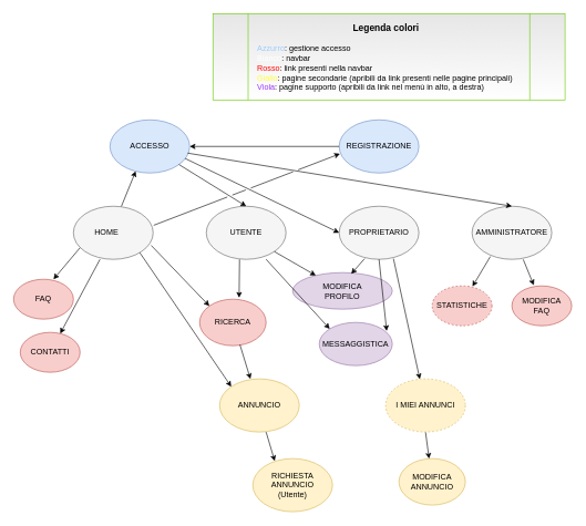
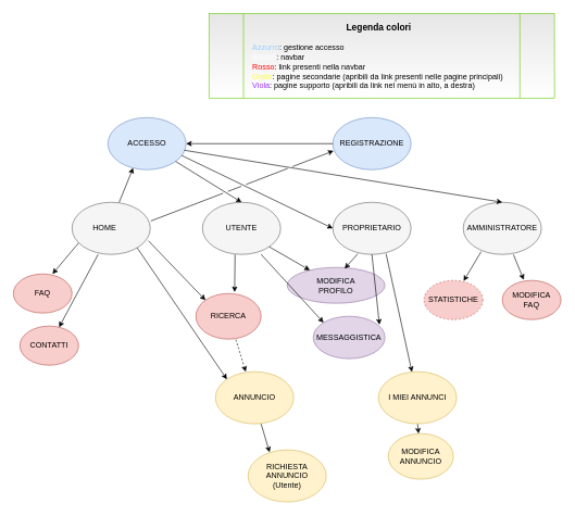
  <mxCell id="0" />
  <mxCell id="1" parent="0" />
  <mxCell id="2" value="" style="ellipse;whiteSpace=wrap;html=1;fillColor=#f5f5f5;strokeColor=#666666;fontColor=#333333;" parent="1" vertex="1"><mxGeometry x="110" y="310" width="120" height="80" as="geometry" /></mxCell>
  <mxCell id="3" value="HOME" style="text;html=1;strokeColor=none;fillColor=none;align=center;verticalAlign=middle;whiteSpace=wrap;rounded=0;" parent="1" vertex="1"><mxGeometry x="130" y="335" width="60" height="30" as="geometry" /></mxCell>
  <mxCell id="4" value="" style="ellipse;whiteSpace=wrap;html=1;fillColor=#f5f5f5;strokeColor=#666666;fontColor=#333333;" parent="1" vertex="1"><mxGeometry x="310" y="310" width="120" height="80" as="geometry" /></mxCell>
  <mxCell id="5" value="UTENTE" style="text;html=1;strokeColor=none;fillColor=none;align=center;verticalAlign=middle;whiteSpace=wrap;rounded=0;" parent="1" vertex="1"><mxGeometry x="340" y="335" width="60" height="30" as="geometry" /></mxCell>
  <mxCell id="6" value="" style="ellipse;whiteSpace=wrap;html=1;fillColor=#f5f5f5;fontColor=#333333;strokeColor=#666666;" parent="1" vertex="1"><mxGeometry x="510" y="310" width="120" height="80" as="geometry" /></mxCell>
  <mxCell id="7" value="PROPRIETARIO" style="text;html=1;strokeColor=none;fillColor=none;align=center;verticalAlign=middle;whiteSpace=wrap;rounded=0;" parent="1" vertex="1"><mxGeometry x="540" y="335" width="60" height="30" as="geometry" /></mxCell>
  <mxCell id="8" value="" style="ellipse;whiteSpace=wrap;html=1;fillColor=#f5f5f5;fontColor=#333333;strokeColor=#666666;" parent="1" vertex="1"><mxGeometry x="710" y="310" width="120" height="80" as="geometry" /></mxCell>
  <mxCell id="9" value="AMMINISTRATORE" style="text;html=1;strokeColor=none;fillColor=none;align=center;verticalAlign=middle;whiteSpace=wrap;rounded=0;" parent="1" vertex="1"><mxGeometry x="740" y="335" width="60" height="30" as="geometry" /></mxCell>
  <mxCell id="10" value="" style="endArrow=none;startArrow=classic;html=1;rounded=0;entryX=0.083;entryY=0.782;entryDx=0;entryDy=0;entryPerimeter=0;endFill=0;" parent="1" target="2" edge="1"><mxGeometry width="50" height="50" relative="1" as="geometry"><mxPoint x="80" y="420" as="sourcePoint" /><mxPoint x="130" y="410" as="targetPoint" /></mxGeometry></mxCell>
  <mxCell id="11" value="" style="endArrow=none;startArrow=classic;html=1;rounded=0;endFill=0;entryX=0.602;entryY=0.002;entryDx=0;entryDy=0;exitX=0.323;exitY=0.966;exitDx=0;exitDy=0;entryPerimeter=0;exitPerimeter=0;" parent="1" source="20" target="2" edge="1"><mxGeometry width="50" height="50" relative="1" as="geometry"><mxPoint x="170" y="290" as="sourcePoint" /><mxPoint x="180" y="390" as="targetPoint" /></mxGeometry></mxCell>
  <mxCell id="12" value="" style="endArrow=none;startArrow=classic;html=1;rounded=0;entryX=0;entryY=0.605;entryDx=0;entryDy=0;entryPerimeter=0;endFill=0;exitX=0;exitY=0;exitDx=0;exitDy=0;" parent="1" source="13" edge="1"><mxGeometry width="50" height="50" relative="1" as="geometry"><mxPoint x="260" y="465" as="sourcePoint" /><mxPoint x="210" y="380" as="targetPoint" /></mxGeometry></mxCell>
  <mxCell id="13" value="ANNUNCIO" style="ellipse;whiteSpace=wrap;html=1;fillColor=#fff2cc;strokeColor=#d6b656;" parent="1" vertex="1"><mxGeometry x="330" y="570" width="120" height="80" as="geometry" /></mxCell>
  <mxCell id="14" value="" style="endArrow=none;startArrow=classic;html=1;rounded=0;endFill=0;entryX=0.417;entryY=1.002;entryDx=0;entryDy=0;entryPerimeter=0;exitX=0.594;exitY=-0.031;exitDx=0;exitDy=0;exitPerimeter=0;" parent="1" source="23" target="4" edge="1"><mxGeometry width="50" height="50" relative="1" as="geometry"><mxPoint x="340" y="430" as="sourcePoint" /><mxPoint x="360" y="390" as="targetPoint" /></mxGeometry></mxCell>
  <mxCell id="15" value="" style="endArrow=none;startArrow=classic;html=1;rounded=0;endFill=0;entryX=0.681;entryY=0.987;entryDx=0;entryDy=0;entryPerimeter=0;" parent="1" source="29" target="6" edge="1"><mxGeometry width="50" height="50" relative="1" as="geometry"><mxPoint x="504.72" y="454.56" as="sourcePoint" /><mxPoint x="600" y="400" as="targetPoint" /></mxGeometry></mxCell>
  <mxCell id="16" value="&lt;div&gt;FAQ&lt;/div&gt;" style="ellipse;whiteSpace=wrap;html=1;fillColor=#f8cecc;strokeColor=#b85450;" parent="1" vertex="1"><mxGeometry x="20" y="420" width="90" height="60" as="geometry" /></mxCell>
  <mxCell id="17" value="CONTATTI" style="ellipse;whiteSpace=wrap;html=1;fillColor=#f8cecc;strokeColor=#b85450;" parent="1" vertex="1"><mxGeometry x="30" y="500" width="90" height="60" as="geometry" /></mxCell>
  <mxCell id="18" value="" style="endArrow=none;startArrow=classic;html=1;rounded=0;endFill=0;" parent="1" source="17" edge="1"><mxGeometry width="50" height="50" relative="1" as="geometry"><mxPoint x="160" y="480" as="sourcePoint" /><mxPoint x="150" y="390" as="targetPoint" /></mxGeometry></mxCell>
  <mxCell id="19" value="REGISTRAZIONE" style="ellipse;whiteSpace=wrap;html=1;fillColor=#dae8fc;strokeColor=#6c8ebf;" parent="1" vertex="1"><mxGeometry x="510" y="180" width="120" height="80" as="geometry" /></mxCell>
  <mxCell id="20" value="ACCESSO" style="ellipse;whiteSpace=wrap;html=1;fillColor=#dae8fc;strokeColor=#6c8ebf;" parent="1" vertex="1"><mxGeometry x="165" y="180" width="120" height="80" as="geometry" /></mxCell>
  <mxCell id="21" value="" style="endArrow=none;startArrow=classic;html=1;rounded=0;entryX=0.5;entryY=1;entryDx=0;entryDy=0;endFill=0;" parent="1" source="22" target="29" edge="1"><mxGeometry width="50" height="50" relative="1" as="geometry"><mxPoint x="370" y="590" as="sourcePoint" /><mxPoint x="309.98" y="530" as="targetPoint" /></mxGeometry></mxCell>
- <mxCell id="22" value="&lt;div&gt;MODIFICA&lt;/div&gt;&lt;div&gt;ANNUNCIO&lt;/div&gt;" style="ellipse;whiteSpace=wrap;html=1;fillColor=#fff2cc;strokeColor=#d6b656;" parent="1" vertex="1"><mxGeometry x="600" y="690" width="100" height="70" as="geometry" /></mxCell>
+ <mxCell id="22" value="&lt;div&gt;MODIFICA&lt;/div&gt;&lt;div&gt;ANNUNCIO&lt;/div&gt;" style="ellipse;whiteSpace=wrap;html=1;fillColor=#fff2cc;strokeColor=#d6b656;" parent="1" vertex="1"><mxGeometry x="595" y="665" width="100" height="70" as="geometry" /></mxCell>
  <mxCell id="23" value="RICERCA" style="ellipse;whiteSpace=wrap;html=1;fillColor=#f8cecc;strokeColor=#b85450;" parent="1" vertex="1"><mxGeometry x="300" y="450" width="100" height="70" as="geometry" /></mxCell>
  <mxCell id="24" value="" style="endArrow=none;startArrow=classic;html=1;rounded=0;endFill=0;entryX=0.975;entryY=0.737;entryDx=0;entryDy=0;entryPerimeter=0;exitX=0;exitY=0;exitDx=0;exitDy=0;" parent="1" source="23" target="2" edge="1"><mxGeometry width="50" height="50" relative="1" as="geometry"><mxPoint x="359.4" y="437.83" as="sourcePoint" /><mxPoint x="370.04" y="400.16" as="targetPoint" /></mxGeometry></mxCell>
- <mxCell id="25" value="" style="endArrow=none;startArrow=classic;html=1;rounded=0;endFill=0;entryX=0.606;entryY=0.977;entryDx=0;entryDy=0;entryPerimeter=0;exitX=0.387;exitY=0.002;exitDx=0;exitDy=0;exitPerimeter=0;" parent="1" source="13" target="23" edge="1"><mxGeometry width="50" height="50" relative="1" as="geometry"><mxPoint x="361" y="580" as="sourcePoint" /><mxPoint x="370.04" y="400.16" as="targetPoint" /></mxGeometry></mxCell>
+ <mxCell id="25" value="" style="endArrow=none;startArrow=classic;html=1;rounded=0;endFill=0;entryX=0.606;entryY=0.977;entryDx=0;entryDy=0;entryPerimeter=0;exitX=0.387;exitY=0.002;exitDx=0;exitDy=0;exitPerimeter=0;dashed=1;" parent="1" source="13" target="23" edge="1"><mxGeometry width="50" height="50" relative="1" as="geometry"><mxPoint x="361" y="580" as="sourcePoint" /><mxPoint x="370.04" y="400.16" as="targetPoint" /></mxGeometry></mxCell>
  <mxCell id="26" value="&lt;div&gt;MODIFICA&lt;/div&gt;&lt;div&gt;PROFILO&lt;br&gt;&lt;/div&gt;" style="ellipse;whiteSpace=wrap;html=1;fillColor=#e1d5e7;strokeColor=#9673a6;" parent="1" vertex="1"><mxGeometry x="440" y="410" width="150" height="55" as="geometry" /></mxCell>
  <mxCell id="27" value="" style="endArrow=none;startArrow=classic;html=1;rounded=0;endFill=0;entryX=0.319;entryY=0.987;entryDx=0;entryDy=0;entryPerimeter=0;exitX=0.588;exitY=0.034;exitDx=0;exitDy=0;exitPerimeter=0;" parent="1" source="26" target="6" edge="1"><mxGeometry width="50" height="50" relative="1" as="geometry"><mxPoint x="402.574" y="573.77" as="sourcePoint" /><mxPoint x="537.574" y="388.284" as="targetPoint" /></mxGeometry></mxCell>
  <mxCell id="28" value="" style="endArrow=none;startArrow=classic;html=1;rounded=0;endFill=0;entryX=1;entryY=1;entryDx=0;entryDy=0;" parent="1" source="26" target="4" edge="1"><mxGeometry width="50" height="50" relative="1" as="geometry"><mxPoint x="514.68" y="507.21" as="sourcePoint" /><mxPoint x="558.28" y="398.96" as="targetPoint" /></mxGeometry></mxCell>
- <mxCell id="29" value="I MIEI ANNUNCI" style="ellipse;whiteSpace=wrap;html=1;dashed=1;fillColor=#fff2cc;strokeColor=#d6b656;" parent="1" vertex="1"><mxGeometry x="580" y="570" width="120" height="80" as="geometry" /></mxCell>
+ <mxCell id="29" value="I MIEI ANNUNCI" style="ellipse;whiteSpace=wrap;html=1;dashed=0;fillColor=#fff2cc;strokeColor=#d6b656;" parent="1" vertex="1"><mxGeometry x="580" y="570" width="120" height="80" as="geometry" /></mxCell>
  <mxCell id="30" value="RICHIESTA&lt;div&gt;ANNUNCIO&lt;/div&gt;&lt;div&gt;(Utente)&lt;br&gt;&lt;/div&gt;" style="ellipse;whiteSpace=wrap;html=1;fillColor=#fff2cc;strokeColor=#d6b656;" parent="1" vertex="1"><mxGeometry x="380" y="690" width="120" height="80" as="geometry" /></mxCell>
  <mxCell id="31" value="" style="endArrow=none;startArrow=classic;html=1;rounded=0;endFill=0;exitX=0.275;exitY=0.046;exitDx=0;exitDy=0;exitPerimeter=0;" parent="1" source="30" edge="1"><mxGeometry width="50" height="50" relative="1" as="geometry"><mxPoint x="420" y="690" as="sourcePoint" /><mxPoint x="400" y="650" as="targetPoint" /></mxGeometry></mxCell>
  <mxCell id="32" value="" style="endArrow=none;startArrow=classic;html=1;rounded=0;entryX=0.642;entryY=1.002;entryDx=0;entryDy=0;endFill=0;exitX=0.366;exitY=-0.017;exitDx=0;exitDy=0;entryPerimeter=0;exitPerimeter=0;" parent="1" source="33" target="8" edge="1"><mxGeometry width="50" height="50" relative="1" as="geometry"><mxPoint x="840" y="430" as="sourcePoint" /><mxPoint x="879.96" y="382.56" as="targetPoint" /></mxGeometry></mxCell>
  <mxCell id="33" value="MODIFICA&lt;br&gt;&lt;div&gt;FAQ&lt;/div&gt;" style="ellipse;whiteSpace=wrap;html=1;fillColor=#f8cecc;strokeColor=#b85450;" parent="1" vertex="1"><mxGeometry x="770" y="430" width="90" height="60" as="geometry" /></mxCell>
  <mxCell id="34" value="STATISTICHE" style="ellipse;whiteSpace=wrap;html=1;dashed=1;fillColor=#f8cecc;strokeColor=#b85450;" parent="1" vertex="1"><mxGeometry x="650" y="430" width="90" height="60" as="geometry" /></mxCell>
  <mxCell id="35" value="" style="endArrow=none;startArrow=classic;html=1;rounded=0;entryX=0.23;entryY=0.946;entryDx=0;entryDy=0;endFill=0;exitX=0.674;exitY=0.014;exitDx=0;exitDy=0;entryPerimeter=0;exitPerimeter=0;" parent="1" source="34" target="8" edge="1"><mxGeometry width="50" height="50" relative="1" as="geometry"><mxPoint x="755.9" y="428.82" as="sourcePoint" /><mxPoint x="740" y="390" as="targetPoint" /></mxGeometry></mxCell>
  <mxCell id="36" value="MESSAGGISTICA" style="ellipse;whiteSpace=wrap;html=1;fillColor=#e1d5e7;strokeColor=#9673a6;" parent="1" vertex="1"><mxGeometry x="480" y="485" width="110" height="65" as="geometry" /></mxCell>
  <mxCell id="37" value="" style="endArrow=none;startArrow=classic;html=1;rounded=0;endFill=0;entryX=1;entryY=1;entryDx=0;entryDy=0;exitX=0;exitY=0;exitDx=0;exitDy=0;" parent="1" source="36" edge="1"><mxGeometry width="50" height="50" relative="1" as="geometry"><mxPoint x="449.093" y="428.434" as="sourcePoint" /><mxPoint x="399.996" y="390.004" as="targetPoint" /></mxGeometry></mxCell>
  <mxCell id="38" value="" style="endArrow=none;startArrow=classic;html=1;rounded=0;endFill=0;entryX=0.5;entryY=1;entryDx=0;entryDy=0;exitX=0.923;exitY=0.198;exitDx=0;exitDy=0;exitPerimeter=0;" parent="1" source="36" target="6" edge="1"><mxGeometry width="50" height="50" relative="1" as="geometry"><mxPoint x="514.68" y="422.21" as="sourcePoint" /><mxPoint x="558.28" y="398.96" as="targetPoint" /></mxGeometry></mxCell>
  <mxCell id="39" value="" style="endArrow=classic;html=1;rounded=0;entryX=0.5;entryY=0;entryDx=0;entryDy=0;" parent="1" source="20" target="4" edge="1"><mxGeometry width="50" height="50" relative="1" as="geometry"><mxPoint x="345" y="250" as="sourcePoint" /><mxPoint x="395" y="200" as="targetPoint" /></mxGeometry></mxCell>
  <mxCell id="40" value="" style="endArrow=classic;html=1;rounded=0;exitX=0.942;exitY=0.726;exitDx=0;exitDy=0;entryX=0;entryY=0.5;entryDx=0;entryDy=0;exitPerimeter=0;" parent="1" source="20" target="6" edge="1"><mxGeometry width="50" height="50" relative="1" as="geometry"><mxPoint x="320" y="180" as="sourcePoint" /><mxPoint x="380" y="230" as="targetPoint" /></mxGeometry></mxCell>
  <mxCell id="41" value="" style="endArrow=classic;html=1;rounded=0;entryX=0.5;entryY=0;entryDx=0;entryDy=0;exitX=0.975;exitY=0.626;exitDx=0;exitDy=0;exitPerimeter=0;" parent="1" source="20" target="8" edge="1"><mxGeometry width="50" height="50" relative="1" as="geometry"><mxPoint x="325" y="160" as="sourcePoint" /><mxPoint x="570" y="220" as="targetPoint" /></mxGeometry></mxCell>
  <mxCell id="42" value="" style="shape=process;whiteSpace=wrap;html=1;backgroundOutline=1;fontSize=14;fillColor=#FFFFFF;strokeColor=#66CC00;gradientColor=#E6E6E6;gradientDirection=north;" vertex="1" parent="1"><mxGeometry x="320" y="20" width="530" height="130" as="geometry" /></mxCell>
  <mxCell id="43" value="&lt;div style=&quot;text-align: center&quot;&gt;&lt;font style=&quot;font-size: 14px&quot;&gt;&lt;b&gt;Legenda colori&lt;/b&gt;&lt;/font&gt;&lt;/div&gt;&lt;div style=&quot;text-align: center&quot;&gt;&lt;b&gt;&lt;font style=&quot;font-size: 14px&quot;&gt;&lt;br&gt;&lt;/font&gt;&lt;/b&gt;&lt;/div&gt;&lt;div&gt;&lt;font color=&quot;#99ccff&quot;&gt;Azzurro&lt;/font&gt;: gestione accesso&lt;/div&gt;&lt;div&gt;&lt;font color=&quot;#ffffff&quot;&gt;Bianco&lt;/font&gt;: navbar&amp;nbsp;&lt;/div&gt;&lt;div&gt;&lt;font color=&quot;#ff0000&quot;&gt;Rosso&lt;/font&gt;: link presenti nella navbar&lt;/div&gt;&lt;div&gt;&lt;font color=&quot;#ffff33&quot;&gt;Giallo&lt;/font&gt;: pagine secondarie (apribili da link presenti nelle pagine principali)&amp;nbsp;&lt;/div&gt;&lt;div&gt;&lt;font color=&quot;#9933ff&quot;&gt;Viola&lt;/font&gt;: pagine supporto (apribili da link nel menù in alto, a destra)&lt;/div&gt;" style="text;html=1;align=left;verticalAlign=middle;resizable=0;points=[];autosize=1;strokeColor=none;fillColor=none;" vertex="1" parent="1"><mxGeometry x="385" y="35" width="400" height="100" as="geometry" /></mxCell>
  <mxCell id="44" value="" style="endArrow=none;startArrow=classic;html=1;rounded=0;endFill=0;entryX=0;entryY=0.5;entryDx=0;entryDy=0;" edge="1" parent="1" source="20" target="19"><mxGeometry width="50" height="50" relative="1" as="geometry"><mxPoint x="213.76" y="267.28" as="sourcePoint" /><mxPoint x="192.24" y="320.16" as="targetPoint" /></mxGeometry></mxCell>
  <mxCell id="45" value="" style="endArrow=none;startArrow=classic;html=1;rounded=0;endFill=0;entryX=1.007;entryY=0.359;entryDx=0;entryDy=0;entryPerimeter=0;jumpStyle=gap;jumpSize=8;exitX=0.01;exitY=0.638;exitDx=0;exitDy=0;exitPerimeter=0;" parent="1" source="19" target="2" edge="1"><mxGeometry width="50" height="50" relative="1" as="geometry"><mxPoint x="138.28" y="528.96" as="sourcePoint" /><mxPoint x="190" y="310" as="targetPoint" /></mxGeometry></mxCell>
